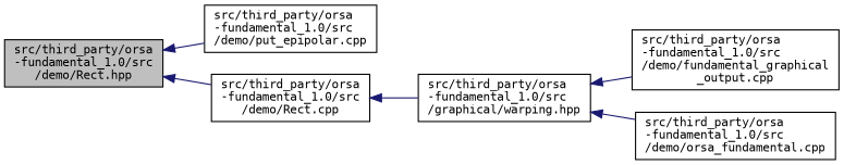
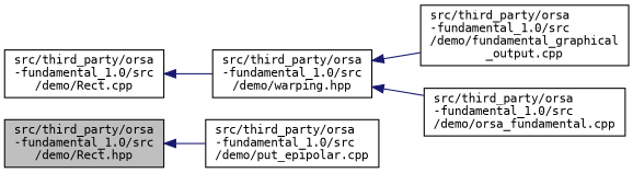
  digraph {
    fontname="DejaVu Sans Mono"
    rankdir=LR
    node [color=black fillcolor=white fontname="DejaVu Sans Mono" fontsize=10 shape=record style=filled]
    edge [color=midnightblue dir=back fontname="DejaVu Sans Mono" fontsize=10 labelfontname=Helvetica labelfontsize=10 style=solid]
    n1 [fillcolor=grey75 fontcolor=black height=0.2 label="src/third_party/orsa\l-fundamental_1.0/src\l/demo/Rect.hpp" width=0.4]
    n2 [height=0.2 label="src/third_party/orsa\l-fundamental_1.0/src\l/demo/put_epipolar.cpp" width=0.4]
    n3 [height=0.2 label="src/third_party/orsa\l-fundamental_1.0/src\l/demo/Rect.cpp" width=0.4]
-   n4 [height=0.2 label="src/third_party/orsa\l-fundamental_1.0/src\l/graphical/warping.hpp" width=0.4]
+   n4 [height=0.2 label="src/third_party/orsa\l-fundamental_1.0/src\l/demo/warping.hpp" width=0.4]
    n5 [height=0.2 label="src/third_party/orsa\l-fundamental_1.0/src\l/demo/fundamental_graphical\l_output.cpp" width=0.4]
    n6 [height=0.2 label="src/third_party/orsa\l-fundamental_1.0/src\l/demo/orsa_fundamental.cpp" width=0.4]
    n1 -> n2
-   n1 -> n3
    n3 -> n4
    n4 -> n5
    n4 -> n6
  }
